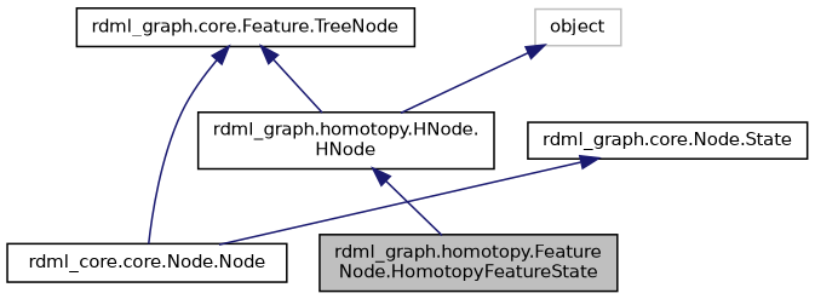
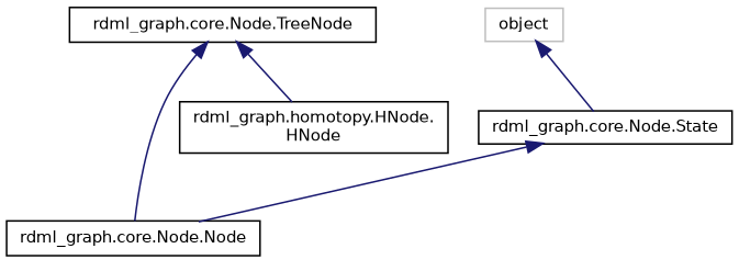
  digraph {
    node [color=black fillcolor=white fontname=Helvetica fontsize=10 shape=record style=filled]
    edge [color=midnightblue dir=back fontname=Helvetica fontsize=10 labelfontname=Helvetica labelfontsize=10 style=solid]
-   n1 [fillcolor=grey75 fontcolor=black height=0.2 label="rdml_graph.homotopy.Feature\lNode.HomotopyFeatureState" width=0.4]
    n2 [height=0.2 label="rdml_graph.homotopy.HNode.\lHNode" width=0.4]
-   n3 [height=0.2 label="rdml_graph.core.Feature.TreeNode" width=0.4]
-   n4 [height=0.2 label="rdml_core.core.Node.Node" width=0.4]
+   n3 [height=0.2 label="rdml_graph.core.Node.TreeNode" width=0.4]
+   n4 [height=0.2 label="rdml_graph.core.Node.Node" width=0.4]
    n5 [height=0.2 label="rdml_graph.core.Node.State" width=0.4]
    n6 [color=grey75 height=0.2 label=object width=0.4]
-   n2 -> n1
    n3 -> n2
    n3 -> n4
    n5 -> n4
-   n6 -> n2
+   n6 -> n5
  }
